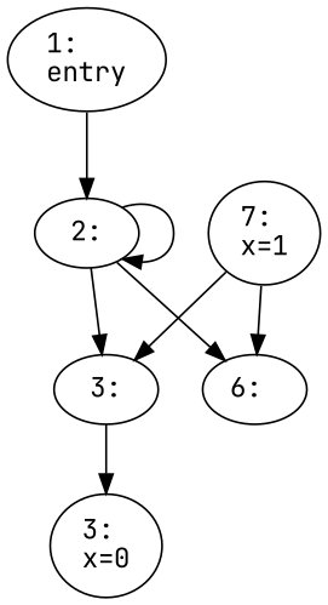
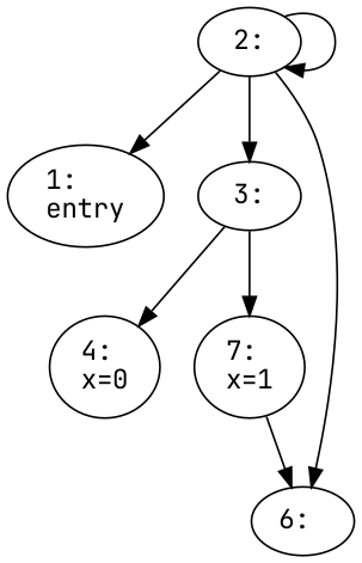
  digraph {
    fontname="JetBrains Mono"
    node [fontname="JetBrains Mono"]
    edge [fontname="JetBrains Mono"]
    n1 [label="1:\lentry"]
    n2 [label="2:"]
    n3 [label="3:"]
    n4 [label="6:\l"]
-   n5 [label="3:\lx=0"]
+   n5 [label="4:\lx=0"]
    n6 [label="7:\lx=1"]
-   n1 -> n2
+   n2 -> n1
    n2 -> n2
    n2 -> n3
    n2 -> n4
    n3 -> n5
-   n6 -> n3
+   n3 -> n6
    n6 -> n4
  }
